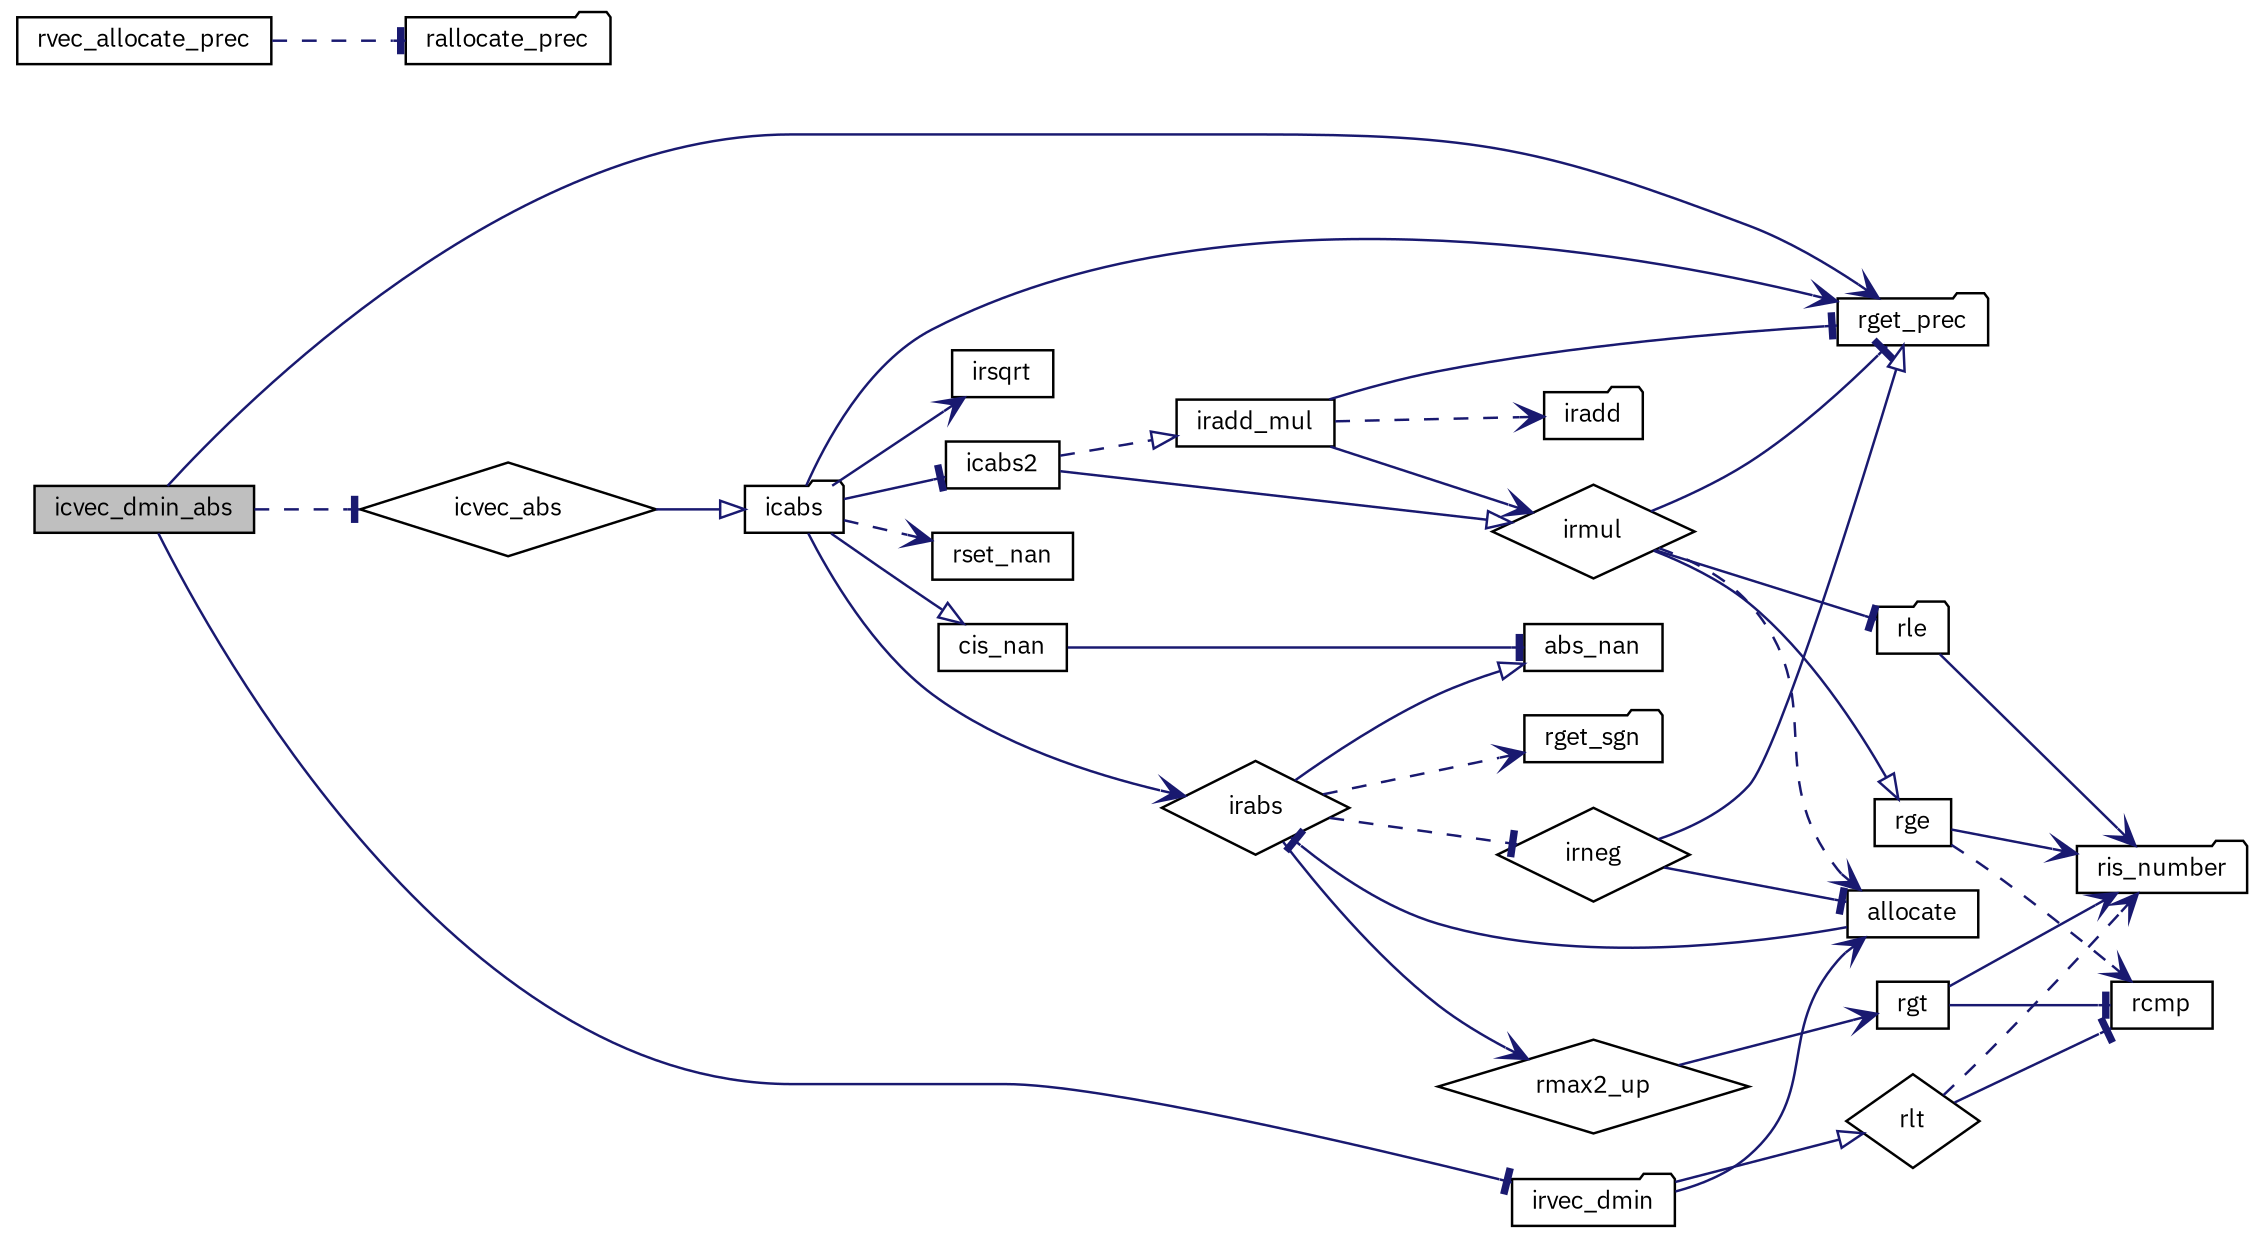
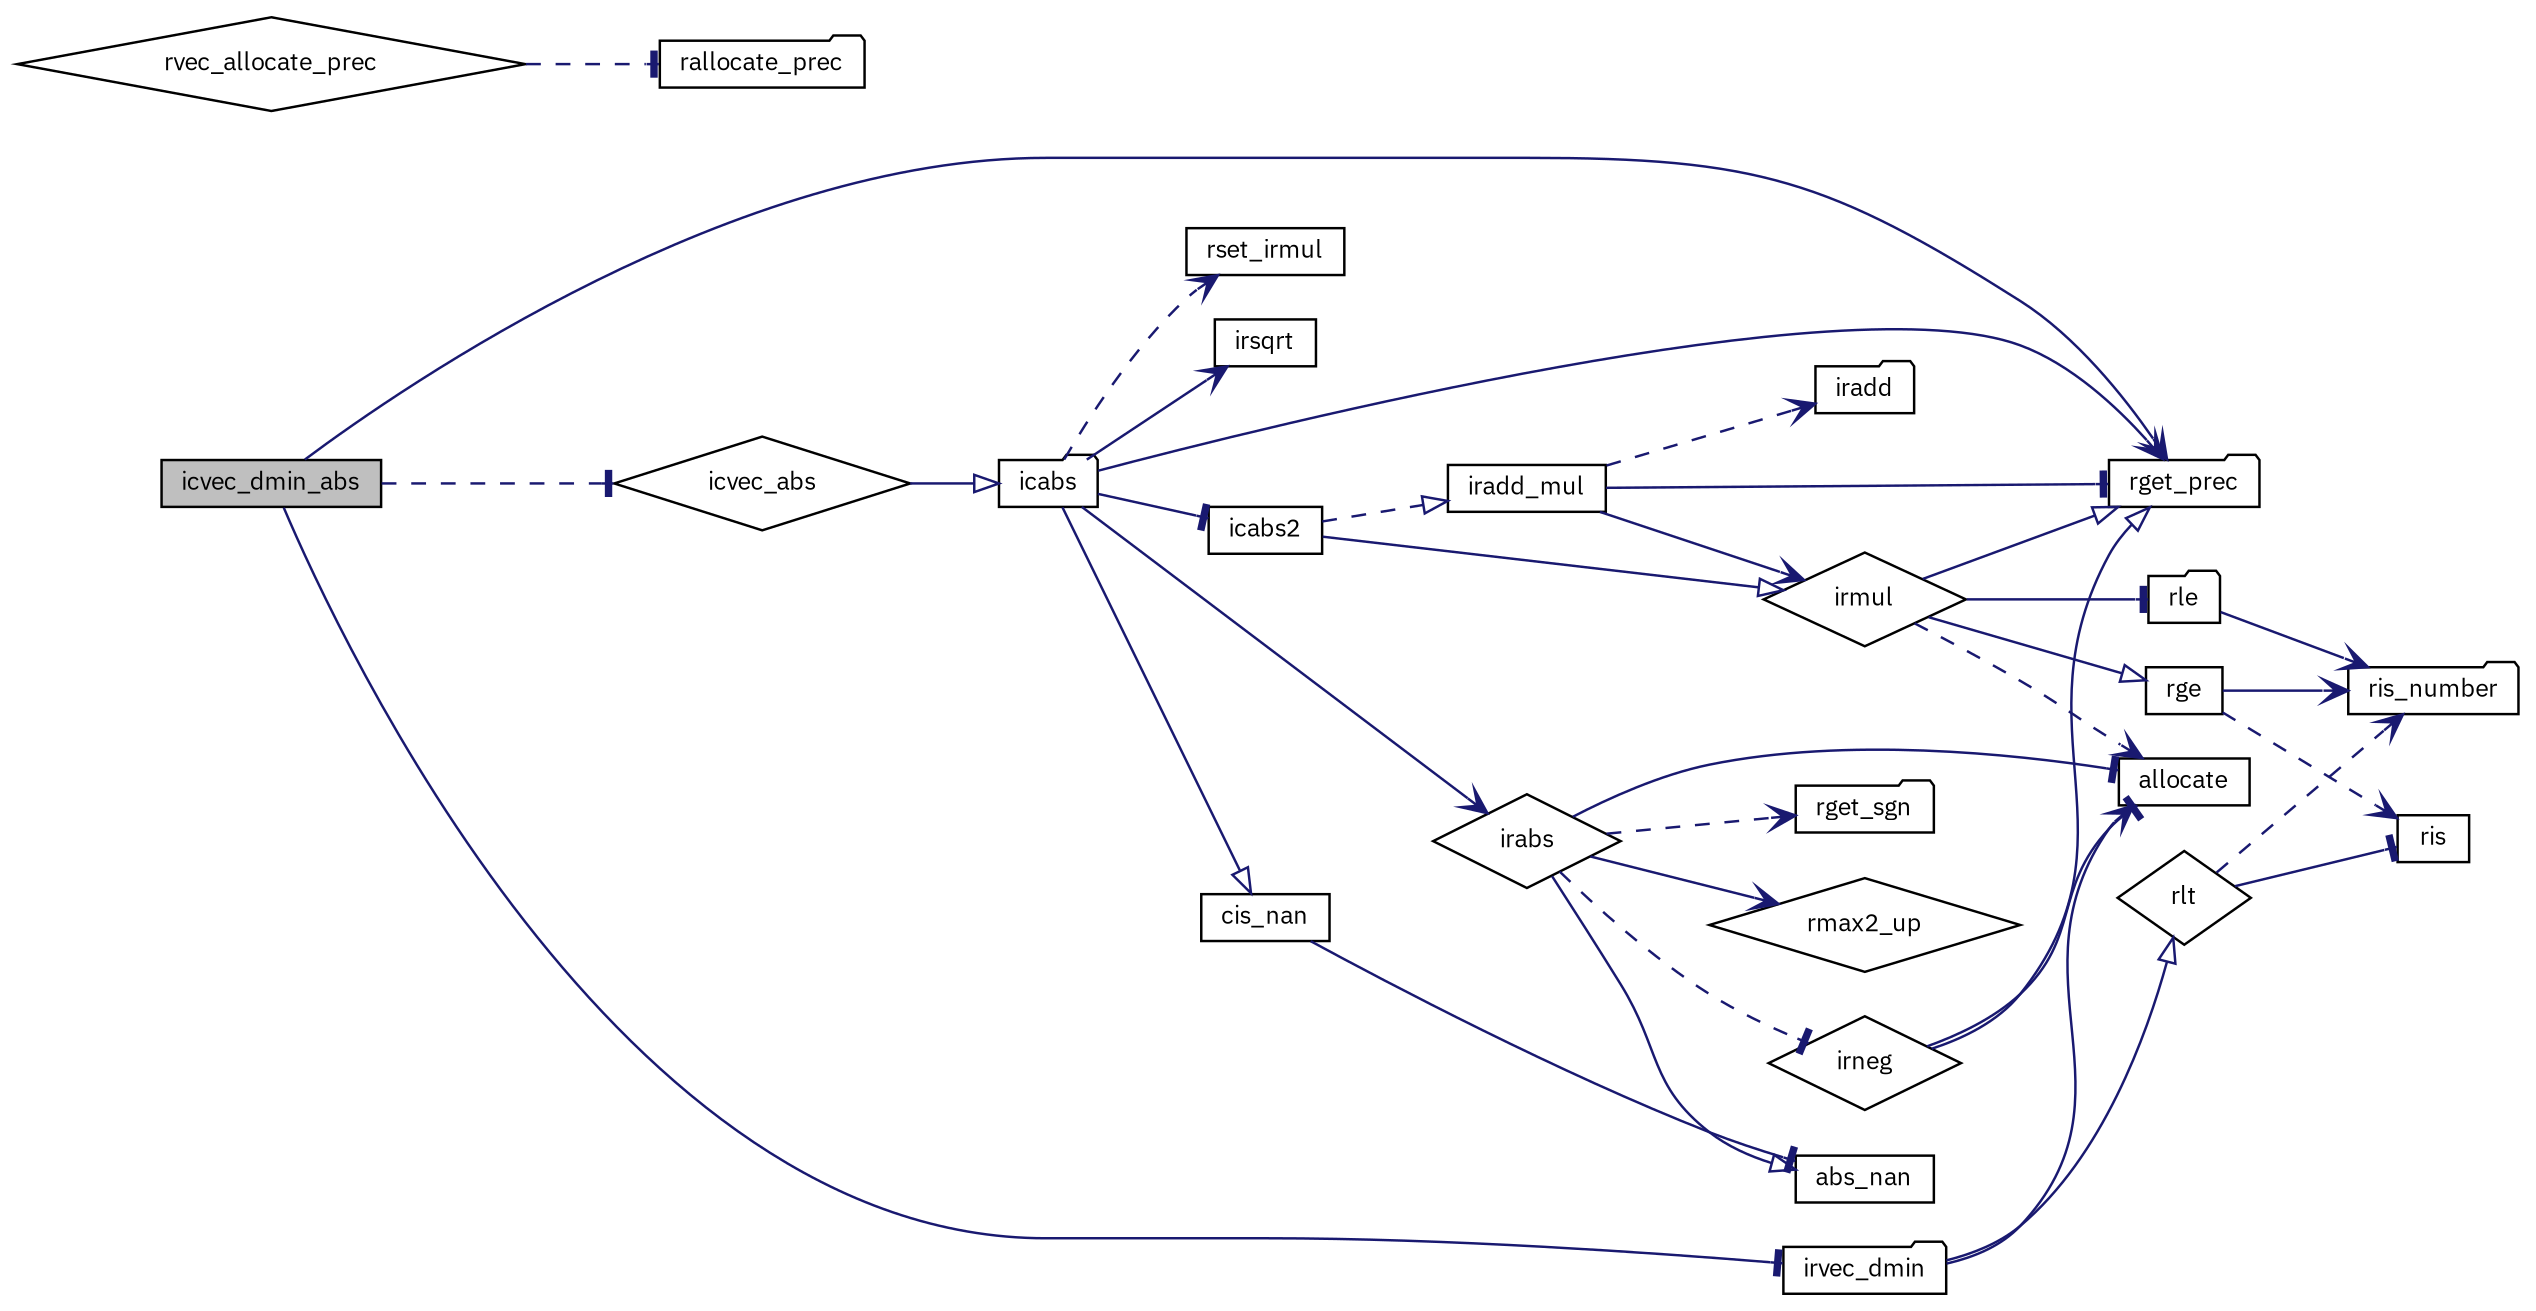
  digraph {
    fontname="IBM Plex Sans"
    rankdir=LR
    node [color=black fillcolor=white fontname="IBM Plex Sans" fontsize=10 shape=box style=filled]
    edge [arrowhead=vee color=midnightblue fontname="IBM Plex Sans" fontsize=10 labelfontname=Helvetica labelfontsize=10 style=solid]
    n1 [fillcolor=grey75 fontcolor=black height=0.2 label=icvec_dmin_abs width=0.4]
    n2 [height=0.2 label=rget_prec shape=folder width=0.4]
    n3 [height=0.2 label=icvec_abs shape=diamond width=0.4]
    n4 [height=0.2 label=irvec_dmin shape=folder width=0.4]
-   n5 [height=0.2 label=rvec_allocate_prec width=0.4]
+   n5 [height=0.2 label=rvec_allocate_prec shape=diamond width=0.4]
    n6 [height=0.2 label=rallocate_prec shape=folder width=0.4]
    n7 [height=0.2 label=icabs shape=folder width=0.4]
    n8 [height=0.2 label=allocate width=0.4]
    n9 [height=0.2 label=rlt shape=diamond width=0.4]
    n10 [height=0.2 label=cis_nan width=0.4]
-   n11 [height=0.2 label=rset_nan width=0.4]
+   n11 [height=0.2 label=rset_irmul width=0.4]
    n12 [height=0.2 label=irabs shape=diamond width=0.4]
    n13 [height=0.2 label=icabs2 width=0.4]
    n14 [height=0.2 label=irsqrt width=0.4]
    n15 [height=0.2 label=abs_nan width=0.4]
    n16 [height=0.2 label=rget_sgn shape=folder width=0.4]
    n17 [height=0.2 label=irneg shape=diamond width=0.4]
    n18 [height=0.2 label=rmax2_up shape=diamond width=0.4]
    n19 [height=0.2 label=irmul shape=diamond width=0.4]
    n20 [height=0.2 label=iradd_mul width=0.4]
-   n21 [height=0.2 label=rgt width=0.4]
    n22 [height=0.2 label=ris_number shape=folder width=0.4]
-   n23 [height=0.2 label=rcmp width=0.4]
+   n23 [height=0.2 label=ris width=0.4]
    n24 [height=0.2 label=rle shape=folder width=0.4]
    n25 [height=0.2 label=rge width=0.4]
    n26 [height=0.2 label=iradd shape=folder width=0.4]
    n1 -> n2
    n1 -> n3 [arrowhead=tee style=dashed]
    n1 -> n4 [arrowhead=tee]
    n3 -> n7 [arrowhead=onormal]
    n4 -> n8
    n4 -> n9 [arrowhead=onormal]
    n5 -> n6 [arrowhead=tee style=dashed]
    n7 -> n2
    n7 -> n10 [arrowhead=onormal]
    n7 -> n11 [style=dashed]
    n7 -> n12
    n7 -> n13 [arrowhead=tee]
    n7 -> n14
    n9 -> n22 [style=dashed]
    n9 -> n23 [arrowhead=tee]
    n10 -> n15 [arrowhead=tee]
-   n8 -> n12 [arrowhead=tee]
+   n12 -> n8 [arrowhead=tee]
    n12 -> n15 [arrowhead=onormal]
    n12 -> n16 [style=dashed]
    n12 -> n17 [arrowhead=tee style=dashed]
    n12 -> n18
    n13 -> n19 [arrowhead=onormal]
    n13 -> n20 [arrowhead=onormal style=dashed]
    n17 -> n2 [arrowhead=onormal]
    n17 -> n8 [arrowhead=tee]
-   n18 -> n21
-   n19 -> n2 [arrowhead=tee]
+   n19 -> n2 [arrowhead=onormal]
    n19 -> n8 [style=dashed]
    n19 -> n24 [arrowhead=tee]
    n19 -> n25 [arrowhead=onormal]
    n20 -> n2 [arrowhead=tee]
    n20 -> n19
    n20 -> n26 [style=dashed]
-   n21 -> n22
-   n21 -> n23 [arrowhead=tee]
    n24 -> n22
    n25 -> n22
    n25 -> n23 [style=dashed]
  }
